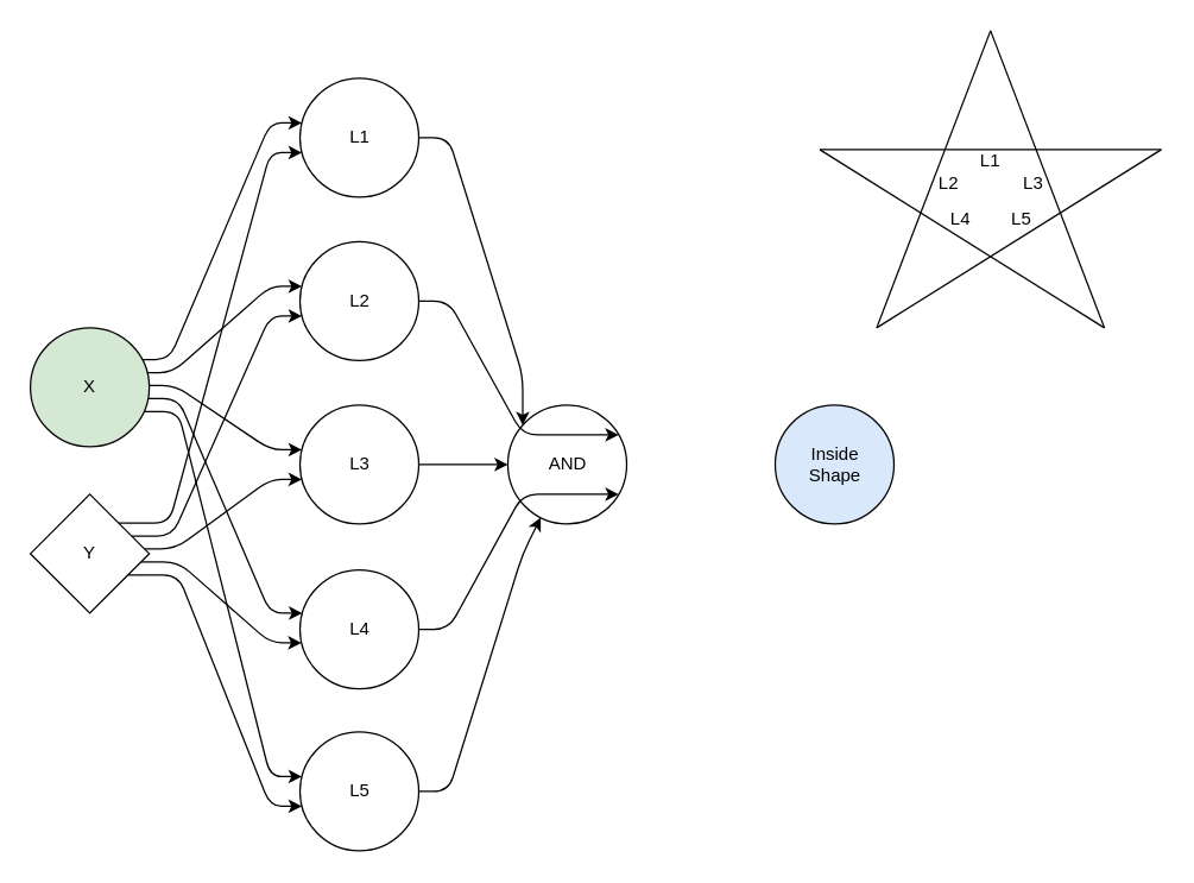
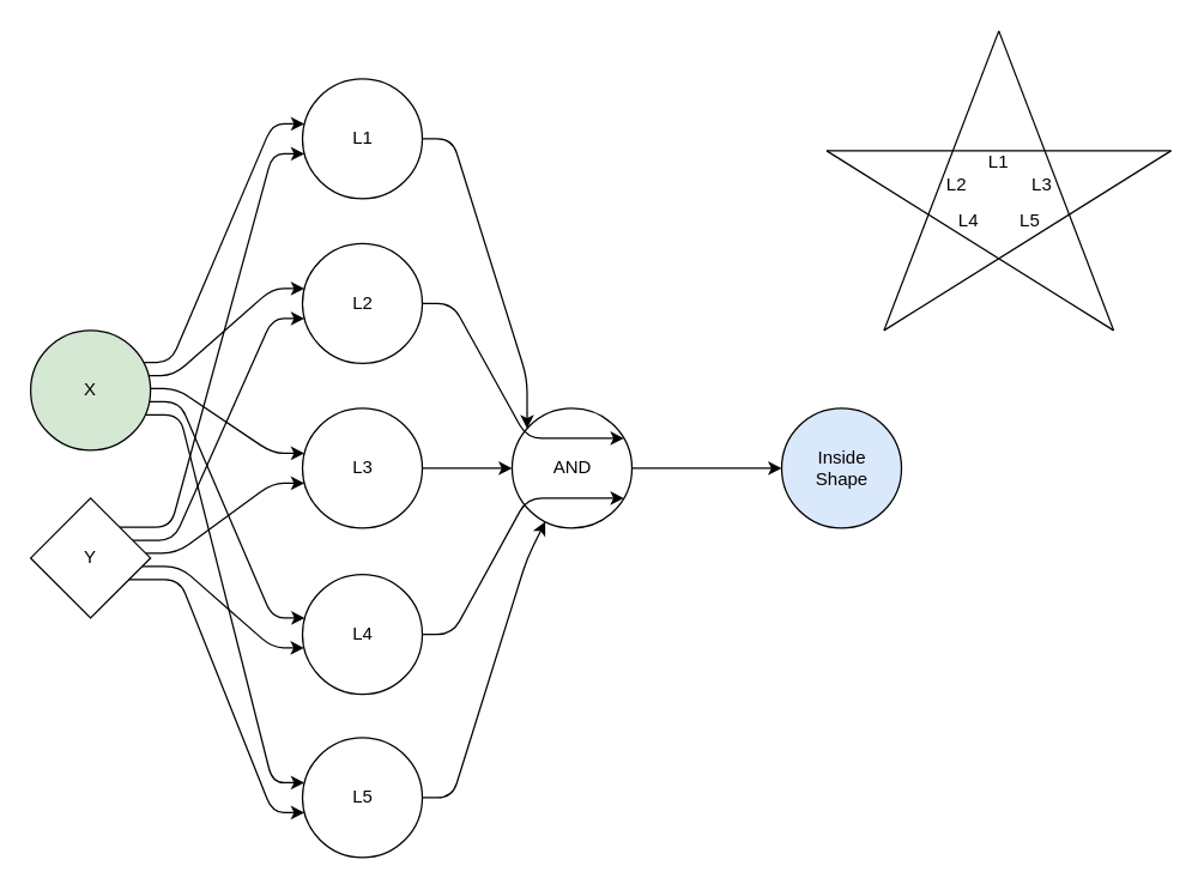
  <mxCell id="0" />
  <mxCell id="1" parent="0" />
  <mxCell id="2" value="" style="group" parent="1" vertex="1" connectable="0"><mxGeometry x="20" y="20" width="761.5" height="552" as="geometry" /></mxCell>
  <mxCell id="3" value="X" style="ellipse;whiteSpace=wrap;html=1;aspect=fixed;fillColor=#d5e8d4;" parent="2" vertex="1"><mxGeometry y="200" width="80" height="80" as="geometry" /></mxCell>
  <mxCell id="4" value="L1" style="ellipse;whiteSpace=wrap;html=1;aspect=fixed;" parent="2" vertex="1"><mxGeometry x="181.5" y="32" width="80" height="80" as="geometry" /></mxCell>
  <mxCell id="5" style="edgeStyle=none;html=1;noEdgeStyle=1;orthogonal=1;" parent="2" source="3" target="4" edge="1"><mxGeometry relative="1" as="geometry"><Array as="points"><mxPoint x="93.5" y="221.375" /><mxPoint x="161.5" y="62" /></Array></mxGeometry></mxCell>
  <mxCell id="6" value="L2" style="ellipse;whiteSpace=wrap;html=1;aspect=fixed;" parent="2" vertex="1"><mxGeometry x="181.5" y="142" width="80" height="80" as="geometry" /></mxCell>
  <mxCell id="7" style="edgeStyle=none;html=1;noEdgeStyle=1;orthogonal=1;" parent="2" source="3" target="6" edge="1"><mxGeometry relative="1" as="geometry"><Array as="points"><mxPoint x="95.5" y="230.125" /><mxPoint x="161.5" y="172" /></Array></mxGeometry></mxCell>
  <mxCell id="8" value="L3" style="ellipse;whiteSpace=wrap;html=1;aspect=fixed;" parent="2" vertex="1"><mxGeometry x="181.5" y="252" width="80" height="80" as="geometry" /></mxCell>
  <mxCell id="9" style="edgeStyle=none;html=1;noEdgeStyle=1;orthogonal=1;" parent="2" source="3" target="8" edge="1"><mxGeometry relative="1" as="geometry"><Array as="points"><mxPoint x="97.5" y="238.875" /><mxPoint x="161.5" y="282" /></Array></mxGeometry></mxCell>
  <mxCell id="10" value="L4" style="ellipse;whiteSpace=wrap;html=1;aspect=fixed;" parent="2" vertex="1"><mxGeometry x="181.5" y="363" width="80" height="80" as="geometry" /></mxCell>
  <mxCell id="11" style="edgeStyle=none;html=1;noEdgeStyle=1;orthogonal=1;" parent="2" source="3" target="10" edge="1"><mxGeometry relative="1" as="geometry"><Array as="points"><mxPoint x="99.5" y="247.625" /><mxPoint x="161.5" y="392" /></Array></mxGeometry></mxCell>
  <mxCell id="12" value="AND" style="ellipse;whiteSpace=wrap;html=1;aspect=fixed;" parent="2" vertex="1"><mxGeometry x="321.5" y="252" width="80" height="80" as="geometry" /></mxCell>
  <mxCell id="13" style="edgeStyle=none;html=1;noEdgeStyle=1;orthogonal=1;" parent="2" source="4" target="12" edge="1"><mxGeometry relative="1" as="geometry"><Array as="points"><mxPoint x="281.5" y="72" /><mxPoint x="331.5" y="232" /></Array></mxGeometry></mxCell>
  <mxCell id="14" style="edgeStyle=none;html=1;noEdgeStyle=1;orthogonal=1;" parent="2" source="6" target="12" edge="1"><mxGeometry relative="1" as="geometry"><Array as="points"><mxPoint x="281.5" y="182" /><mxPoint x="331.5" y="272" /></Array></mxGeometry></mxCell>
  <mxCell id="15" style="edgeStyle=none;html=1;noEdgeStyle=1;orthogonal=1;" parent="2" source="8" target="12" edge="1"><mxGeometry relative="1" as="geometry"><Array as="points"><mxPoint x="281.5" y="292" /></Array></mxGeometry></mxCell>
  <mxCell id="16" style="edgeStyle=none;html=1;noEdgeStyle=1;orthogonal=1;" parent="2" source="10" target="12" edge="1"><mxGeometry relative="1" as="geometry"><Array as="points"><mxPoint x="281.5" y="403" /><mxPoint x="331.5" y="312" /></Array></mxGeometry></mxCell>
  <mxCell id="17" value="Inside &lt;br&gt;Shape" style="ellipse;whiteSpace=wrap;html=1;aspect=fixed;fillColor=#dae8fc;" parent="2" vertex="1"><mxGeometry x="501.5" y="252" width="80" height="80" as="geometry" /></mxCell>
+ <mxCell id="18" value="" style="edgeStyle=none;rounded=1;orthogonalLoop=1;jettySize=auto;html=1;" parent="2" source="12" target="17" edge="1"><mxGeometry relative="1" as="geometry" /></mxCell>
  <mxCell id="19" style="edgeStyle=none;html=1;noEdgeStyle=1;orthogonal=1;" parent="2" source="23" target="4" edge="1"><mxGeometry relative="1" as="geometry"><Array as="points"><mxPoint x="93.5" y="331.375" /><mxPoint x="161.5" y="82" /></Array></mxGeometry></mxCell>
  <mxCell id="20" style="edgeStyle=none;html=1;noEdgeStyle=1;orthogonal=1;" parent="2" source="23" target="6" edge="1"><mxGeometry relative="1" as="geometry"><Array as="points"><mxPoint x="95.5" y="340.125" /><mxPoint x="161.5" y="192" /></Array></mxGeometry></mxCell>
  <mxCell id="21" style="edgeStyle=none;html=1;noEdgeStyle=1;orthogonal=1;" parent="2" source="23" target="8" edge="1"><mxGeometry relative="1" as="geometry"><Array as="points"><mxPoint x="97.5" y="348.875" /><mxPoint x="161.5" y="302" /></Array></mxGeometry></mxCell>
  <mxCell id="22" style="edgeStyle=none;html=1;noEdgeStyle=1;orthogonal=1;" parent="2" source="23" target="10" edge="1"><mxGeometry relative="1" as="geometry"><Array as="points"><mxPoint x="99.5" y="357.625" /><mxPoint x="161.5" y="412" /></Array></mxGeometry></mxCell>
  <mxCell id="23" value="Y" style="rhombus;whiteSpace=wrap;html=1;aspect=fixed;" parent="2" vertex="1"><mxGeometry y="312" width="80" height="80" as="geometry" /></mxCell>
  <mxCell id="24" value="" style="rounded=1;orthogonalLoop=1;jettySize=auto;html=1;" parent="2" source="25" target="12" edge="1"><mxGeometry relative="1" as="geometry"><mxPoint x="371.5" y="382" as="targetPoint" /><Array as="points"><mxPoint x="281.5" y="512" /><mxPoint x="331.5" y="352" /></Array></mxGeometry></mxCell>
  <mxCell id="25" value="L5" style="ellipse;whiteSpace=wrap;html=1;aspect=fixed;" parent="2" vertex="1"><mxGeometry x="181.5" y="472" width="80" height="80" as="geometry" /></mxCell>
  <mxCell id="26" style="edgeStyle=none;html=1;noEdgeStyle=1;orthogonal=1;" parent="2" source="3" target="25" edge="1"><mxGeometry relative="1" as="geometry"><Array as="points"><mxPoint x="99.5" y="256.375" /><mxPoint x="161.5" y="502" /></Array></mxGeometry></mxCell>
  <mxCell id="27" style="edgeStyle=none;html=1;noEdgeStyle=1;orthogonal=1;" parent="2" source="23" target="25" edge="1"><mxGeometry relative="1" as="geometry"><Array as="points"><mxPoint x="99.5" y="366.375" /><mxPoint x="161.5" y="522" /></Array></mxGeometry></mxCell>
  <mxCell id="28" value="" style="group" parent="2" vertex="1" connectable="0"><mxGeometry x="531.5" width="230" height="200" as="geometry" /></mxCell>
  <mxCell id="29" value="" style="group" parent="28" vertex="1" connectable="0"><mxGeometry width="230" height="200" as="geometry" /></mxCell>
  <mxCell id="30" value="" style="endArrow=none;html=1;" parent="29" edge="1"><mxGeometry width="50" height="50" relative="1" as="geometry"><mxPoint x="38.333" y="200" as="sourcePoint" /><mxPoint x="115" as="targetPoint" /></mxGeometry></mxCell>
  <mxCell id="31" value="" style="endArrow=none;html=1;" parent="29" edge="1"><mxGeometry width="50" height="50" relative="1" as="geometry"><mxPoint x="115" as="sourcePoint" /><mxPoint x="191.667" y="200" as="targetPoint" /></mxGeometry></mxCell>
  <mxCell id="32" value="" style="endArrow=none;html=1;" parent="29" edge="1"><mxGeometry width="50" height="50" relative="1" as="geometry"><mxPoint y="80" as="sourcePoint" /><mxPoint x="230" y="80" as="targetPoint" /></mxGeometry></mxCell>
  <mxCell id="33" value="" style="endArrow=none;html=1;" parent="29" edge="1"><mxGeometry width="50" height="50" relative="1" as="geometry"><mxPoint y="80" as="sourcePoint" /><mxPoint x="191.667" y="200" as="targetPoint" /></mxGeometry></mxCell>
  <mxCell id="34" value="" style="endArrow=none;html=1;" parent="29" edge="1"><mxGeometry width="50" height="50" relative="1" as="geometry"><mxPoint x="38.333" y="200" as="sourcePoint" /><mxPoint x="230" y="80" as="targetPoint" /></mxGeometry></mxCell>
  <mxCell id="35" value="L1" style="text;html=1;align=center;verticalAlign=middle;resizable=0;points=[];autosize=1;strokeColor=none;" parent="29" vertex="1"><mxGeometry x="99.842" y="77.778" width="30" height="20" as="geometry" /></mxCell>
  <mxCell id="36" value="L2" style="text;html=1;align=center;verticalAlign=middle;resizable=0;points=[];autosize=1;strokeColor=none;" parent="29" vertex="1"><mxGeometry x="71.421" y="93.333" width="30" height="20" as="geometry" /></mxCell>
  <mxCell id="37" value="L3" style="text;html=1;align=center;verticalAlign=middle;resizable=0;points=[];autosize=1;strokeColor=none;" parent="29" vertex="1"><mxGeometry x="128.763" y="92.833" width="30" height="20" as="geometry" /></mxCell>
  <mxCell id="38" value="L4" style="text;html=1;align=center;verticalAlign=middle;resizable=0;points=[];autosize=1;strokeColor=none;" parent="29" vertex="1"><mxGeometry x="79.895" y="116.667" width="30" height="20" as="geometry" /></mxCell>
  <mxCell id="39" value="L5" style="text;html=1;align=center;verticalAlign=middle;resizable=0;points=[];autosize=1;strokeColor=none;" parent="29" vertex="1"><mxGeometry x="120" y="116.667" width="30" height="20" as="geometry" /></mxCell>
